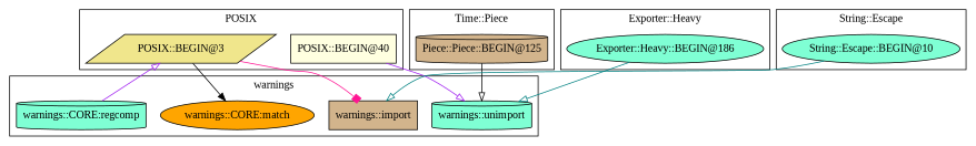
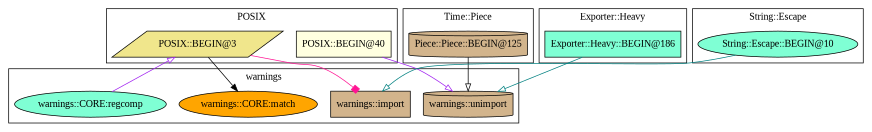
  digraph {
    fontname="Liberation Serif"
    node [fillcolor=tan fontname="Liberation Serif" shape=box style=filled]
    edge [arrowhead=onormal color=purple fontname="Liberation Serif"]
    "POSIX::BEGIN@40" [fillcolor=lightyellow]
    "POSIX::BEGIN@3" [fillcolor=khaki shape=parallelogram]
    n3 [label="Piece::Piece::BEGIN@125" shape=cylinder]
-   "Exporter::Heavy::BEGIN@186" [fillcolor=aquamarine shape=ellipse]
-   "warnings::unimport" [fillcolor=aquamarine shape=cylinder]
-   "warnings::CORE:regcomp" [fillcolor=aquamarine shape=cylinder]
+   "Exporter::Heavy::BEGIN@186" [fillcolor=aquamarine]
+   "warnings::unimport" [shape=cylinder]
+   "warnings::CORE:regcomp" [fillcolor=aquamarine shape=ellipse]
    "warnings::CORE:match" [fillcolor=orange shape=ellipse]
    "warnings::import"
    "String::Escape::BEGIN@10" [fillcolor=aquamarine shape=ellipse]
    subgraph cluster_1 {
      label=POSIX
      "POSIX::BEGIN@40"
      "POSIX::BEGIN@3"
    }
    subgraph cluster_2 {
      label="Time::Piece"
      n3
    }
    subgraph cluster_3 {
      label="Exporter::Heavy"
      "Exporter::Heavy::BEGIN@186"
    }
    subgraph cluster_4 {
      label=warnings
      "warnings::unimport"
      "warnings::CORE:regcomp"
      "warnings::CORE:match"
      "warnings::import"
    }
    subgraph cluster_5 {
      label="String::Escape"
      "String::Escape::BEGIN@10"
    }
    "POSIX::BEGIN@40" -> "warnings::unimport"
    "POSIX::BEGIN@3" -> "warnings::CORE:match" [arrowhead=normal color=black]
    "POSIX::BEGIN@3" -> "warnings::import" [arrowhead=box color=deeppink]
    n3 -> "warnings::unimport" [color=black]
    "Exporter::Heavy::BEGIN@186" -> "warnings::unimport" [color=teal]
    "warnings::CORE:regcomp" -> "POSIX::BEGIN@3"
    "String::Escape::BEGIN@10" -> "warnings::import" [color=teal]
  }
